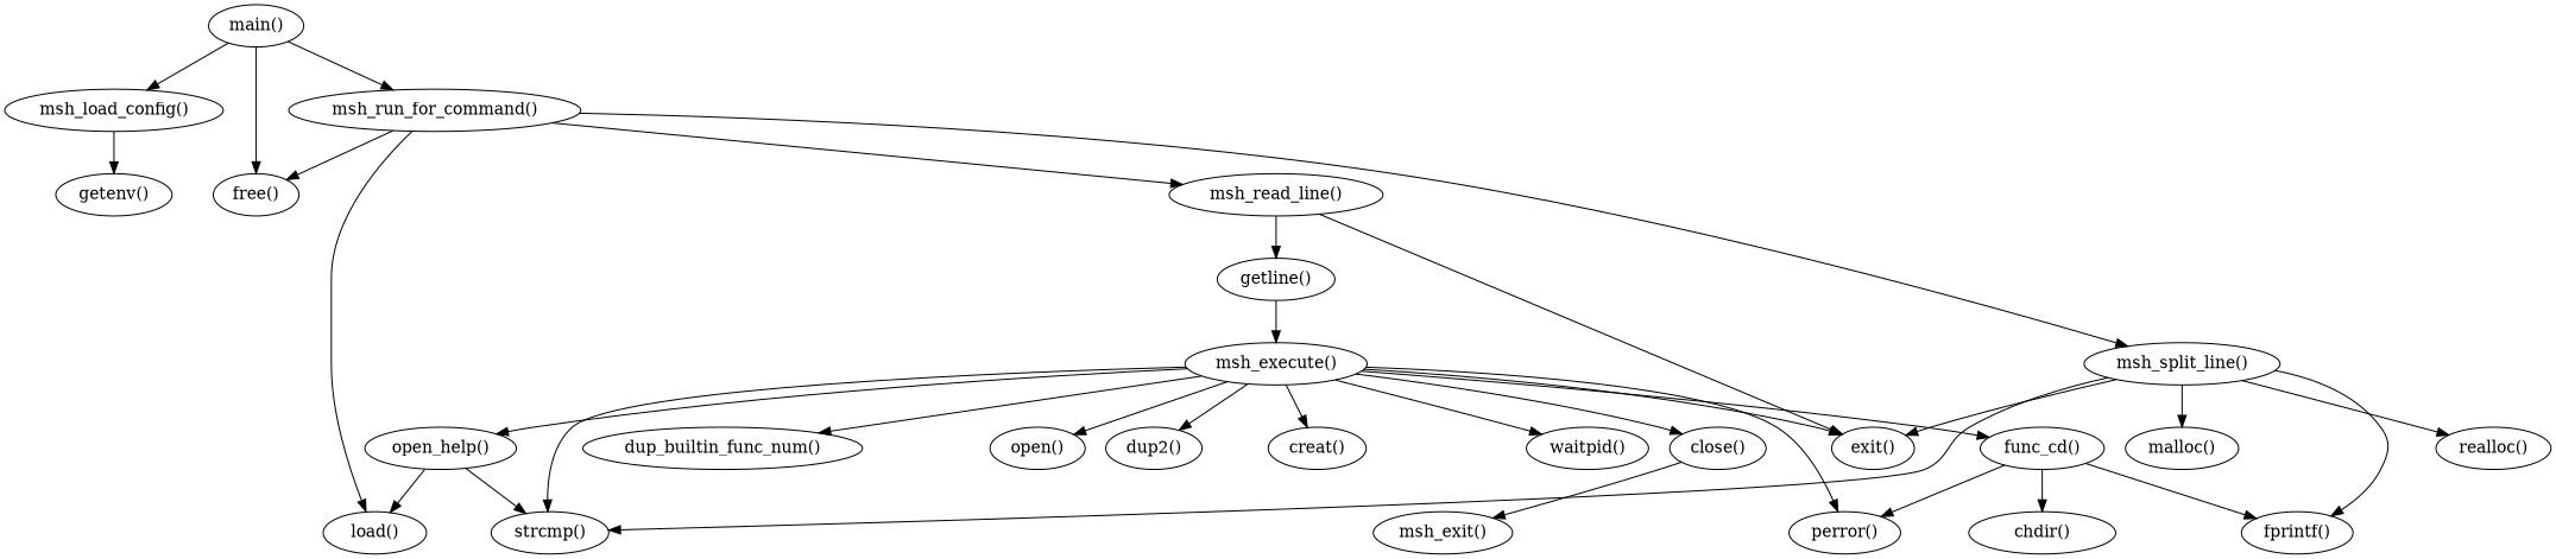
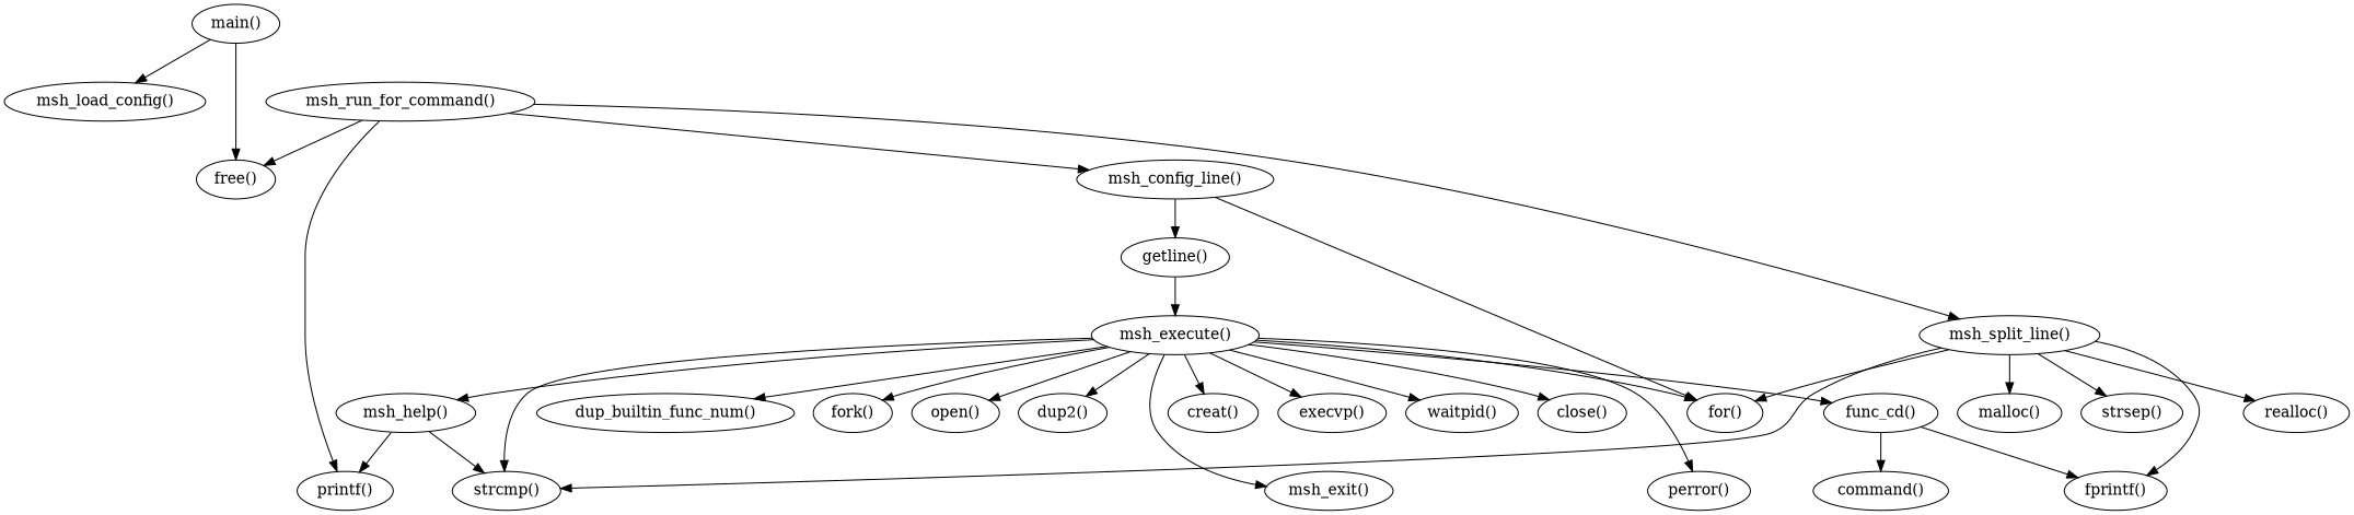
  digraph {
    rankdir=TB
    "main()"
    "msh_load_config()"
    "msh_run_for_command()"
    "free()"
-   "getenv()"
-   "msh_read_line()"
+   "msh_read_line()" [label="msh_config_line()"]
    "msh_split_line()"
-   "printf()" [label="load()"]
+   "printf()"
    "getline()"
-   "exit()"
+   "exit()" [label="for()"]
    "malloc()"
    "fprintf()"
+   "strsep()"
    "strcmp()"
    "realloc()"
    "msh_execute()"
    n17 [label="dup_builtin_func_num()"]
+   "fork()"
    "open()"
    "dup2()"
    "close()"
    "creat()"
+   "execvp()"
    "perror()"
    "waitpid()"
    n26 [label="func_cd()"]
-   "msh_help()" [label="open_help()"]
+   "msh_help()"
    "msh_exit()"
-   "chdir()"
+   "chdir()" [label="command()"]
    "main()" -> "msh_load_config()"
-   "main()" -> "msh_run_for_command()"
    "main()" -> "free()"
-   "msh_load_config()" -> "getenv()"
    "msh_run_for_command()" -> "free()"
    "msh_run_for_command()" -> "msh_read_line()"
    "msh_run_for_command()" -> "msh_split_line()"
    "msh_run_for_command()" -> "printf()"
    "msh_read_line()" -> "getline()"
    "msh_read_line()" -> "exit()"
    "msh_split_line()" -> "exit()"
    "msh_split_line()" -> "malloc()"
    "msh_split_line()" -> "fprintf()"
+   "msh_split_line()" -> "strsep()"
    "msh_split_line()" -> "strcmp()"
    "msh_split_line()" -> "realloc()"
    "getline()" -> "msh_execute()"
    "msh_execute()" -> "exit()"
    "msh_execute()" -> "strcmp()"
    "msh_execute()" -> n17
+   "msh_execute()" -> "fork()"
    "msh_execute()" -> "open()"
    "msh_execute()" -> "dup2()"
    "msh_execute()" -> "close()"
    "msh_execute()" -> "creat()"
+   "msh_execute()" -> "execvp()"
    "msh_execute()" -> "perror()"
    "msh_execute()" -> "waitpid()"
    "msh_execute()" -> n26
    "msh_execute()" -> "msh_help()"
-   "close()" -> "msh_exit()"
+   "msh_execute()" -> "msh_exit()"
    n26 -> "fprintf()"
-   n26 -> "perror()"
    n26 -> "chdir()"
    "msh_help()" -> "printf()"
    "msh_help()" -> "strcmp()"
  }
